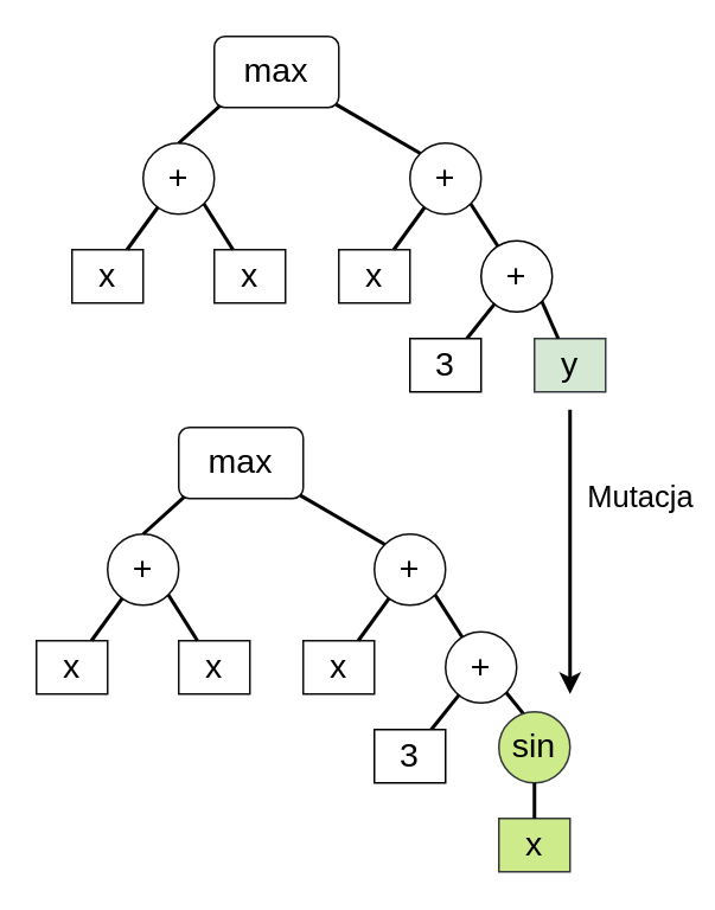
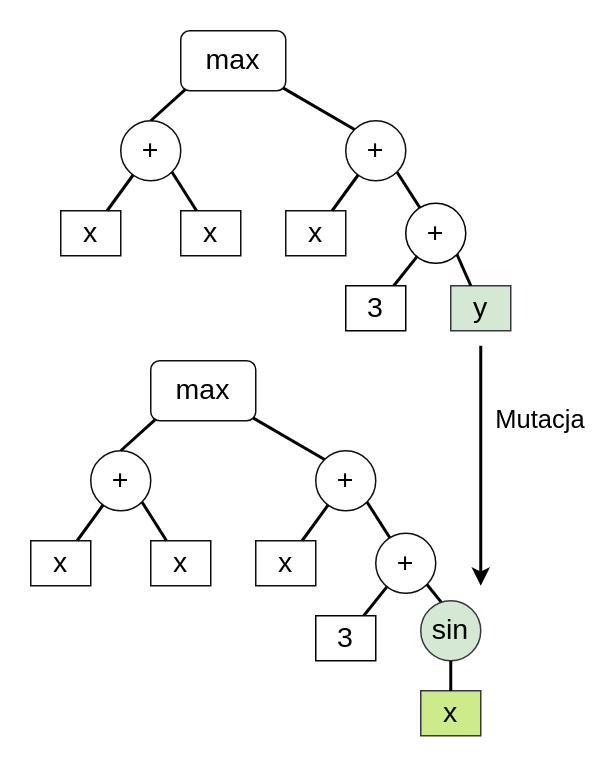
  <mxCell id="0" />
  <mxCell id="1" parent="0" />
  <mxCell id="2" value="max" style="rounded=1;whiteSpace=wrap;html=1;shadow=0;glass=0;sketch=0;strokeColor=#0F0F0F;fillColor=none;gradientColor=none;fontSize=19;align=center;" vertex="1" parent="1"><mxGeometry x="120" y="20" width="70" height="40" as="geometry" /></mxCell>
  <mxCell id="3" value="+" style="ellipse;whiteSpace=wrap;html=1;aspect=fixed;rounded=0;shadow=0;glass=0;sketch=0;strokeColor=#0F0F0F;fillColor=none;gradientColor=none;fontSize=19;align=center;" vertex="1" parent="1"><mxGeometry x="80" y="80" width="40" height="40" as="geometry" /></mxCell>
  <mxCell id="4" value="" style="endArrow=none;html=1;strokeColor=#000000;strokeWidth=2;fontSize=19;align=left;" edge="1" parent="1" source="5" target="3"><mxGeometry width="50" height="50" relative="1" as="geometry"><mxPoint x="-43" y="90" as="sourcePoint" /><mxPoint x="7" y="40" as="targetPoint" /></mxGeometry></mxCell>
  <mxCell id="5" value="x" style="rounded=0;whiteSpace=wrap;html=1;shadow=0;glass=0;sketch=0;strokeColor=#0F0F0F;fillColor=none;gradientColor=none;fontSize=19;align=center;" vertex="1" parent="1"><mxGeometry x="40" y="140" width="40" height="30" as="geometry" /></mxCell>
  <mxCell id="6" value="x" style="rounded=0;whiteSpace=wrap;html=1;shadow=0;glass=0;sketch=0;strokeColor=#0F0F0F;fillColor=none;gradientColor=none;fontSize=19;align=center;" vertex="1" parent="1"><mxGeometry x="120" y="140" width="40" height="30" as="geometry" /></mxCell>
  <mxCell id="7" value="" style="endArrow=none;html=1;strokeColor=#000000;strokeWidth=2;fontSize=19;align=left;entryX=1;entryY=1;entryDx=0;entryDy=0;" edge="1" parent="1" source="6" target="3"><mxGeometry width="50" height="50" relative="1" as="geometry"><mxPoint x="81.535" y="160" as="sourcePoint" /><mxPoint x="107.799" y="125.847" as="targetPoint" /></mxGeometry></mxCell>
  <mxCell id="8" value="+" style="ellipse;whiteSpace=wrap;html=1;aspect=fixed;rounded=0;shadow=0;glass=0;sketch=0;strokeColor=#0F0F0F;fillColor=none;gradientColor=none;fontSize=19;align=center;" vertex="1" parent="1"><mxGeometry x="230" y="80" width="40" height="40" as="geometry" /></mxCell>
  <mxCell id="9" value="" style="endArrow=none;html=1;strokeColor=#000000;strokeWidth=2;fontSize=19;align=left;" edge="1" parent="1" source="10" target="8"><mxGeometry width="50" height="50" relative="1" as="geometry"><mxPoint x="127" y="90" as="sourcePoint" /><mxPoint x="177" y="40" as="targetPoint" /></mxGeometry></mxCell>
  <mxCell id="10" value="x" style="rounded=0;whiteSpace=wrap;html=1;shadow=0;glass=0;sketch=0;strokeColor=#0F0F0F;fillColor=none;gradientColor=none;fontSize=19;align=center;" vertex="1" parent="1"><mxGeometry x="190" y="140" width="40" height="30" as="geometry" /></mxCell>
  <mxCell id="11" value="" style="endArrow=none;html=1;strokeColor=#000000;strokeWidth=2;fontSize=19;align=left;entryX=1;entryY=1;entryDx=0;entryDy=0;" edge="1" parent="1" source="12" target="8"><mxGeometry width="50" height="50" relative="1" as="geometry"><mxPoint x="306.812" y="139.964" as="sourcePoint" /><mxPoint x="277.799" y="125.847" as="targetPoint" /></mxGeometry></mxCell>
  <mxCell id="12" value="+" style="ellipse;whiteSpace=wrap;html=1;aspect=fixed;rounded=0;shadow=0;glass=0;sketch=0;fontSize=19;align=center;" vertex="1" parent="1"><mxGeometry x="270" y="135" width="40" height="40" as="geometry" /></mxCell>
  <mxCell id="13" value="" style="endArrow=none;html=1;strokeColor=#000000;strokeWidth=2;fontSize=19;align=left;" edge="1" parent="1" source="14" target="12"><mxGeometry width="50" height="50" relative="1" as="geometry"><mxPoint x="177" y="190" as="sourcePoint" /><mxPoint x="227" y="140" as="targetPoint" /></mxGeometry></mxCell>
  <mxCell id="14" value="3" style="rounded=0;whiteSpace=wrap;html=1;shadow=0;glass=0;sketch=0;fontSize=19;align=center;" vertex="1" parent="1"><mxGeometry x="230" y="190" width="40" height="30" as="geometry" /></mxCell>
  <mxCell id="15" value="y" style="rounded=0;whiteSpace=wrap;html=1;shadow=0;glass=0;sketch=0;strokeColor=#36393d;fillColor=#d5e8d4;fontSize=19;align=center;" vertex="1" parent="1"><mxGeometry x="300" y="190" width="40" height="30" as="geometry" /></mxCell>
  <mxCell id="16" value="" style="endArrow=none;html=1;strokeColor=#000000;strokeWidth=2;fontSize=19;align=left;entryX=1;entryY=1;entryDx=0;entryDy=0;" edge="1" parent="1" source="15" target="12"><mxGeometry width="50" height="50" relative="1" as="geometry"><mxPoint x="301.535" y="260" as="sourcePoint" /><mxPoint x="327.799" y="225.847" as="targetPoint" /></mxGeometry></mxCell>
  <mxCell id="17" value="" style="endArrow=none;html=1;strokeColor=#000000;strokeWidth=2;fontSize=19;align=left;exitX=0.5;exitY=0;exitDx=0;exitDy=0;entryX=0.042;entryY=0.982;entryDx=0;entryDy=0;entryPerimeter=0;" edge="1" parent="1" source="3" target="2"><mxGeometry width="50" height="50" relative="1" as="geometry"><mxPoint x="230" y="110" as="sourcePoint" /><mxPoint x="280" y="60" as="targetPoint" /></mxGeometry></mxCell>
  <mxCell id="18" value="" style="endArrow=none;html=1;strokeColor=#000000;strokeWidth=2;fontSize=19;align=left;exitX=0;exitY=0;exitDx=0;exitDy=0;entryX=0.977;entryY=0.956;entryDx=0;entryDy=0;entryPerimeter=0;" edge="1" parent="1" source="8" target="2"><mxGeometry width="50" height="50" relative="1" as="geometry"><mxPoint x="110" y="90" as="sourcePoint" /><mxPoint x="190" y="70" as="targetPoint" /></mxGeometry></mxCell>
  <mxCell id="19" value="max" style="rounded=1;whiteSpace=wrap;html=1;shadow=0;glass=0;sketch=0;strokeColor=#0F0F0F;fillColor=none;gradientColor=none;fontSize=19;align=center;" vertex="1" parent="1"><mxGeometry x="100" y="240" width="70" height="40" as="geometry" /></mxCell>
  <mxCell id="20" value="+" style="ellipse;whiteSpace=wrap;html=1;aspect=fixed;rounded=0;shadow=0;glass=0;sketch=0;strokeColor=#0F0F0F;fillColor=none;gradientColor=none;fontSize=19;align=center;" vertex="1" parent="1"><mxGeometry x="60" y="300" width="40" height="40" as="geometry" /></mxCell>
  <mxCell id="21" value="" style="endArrow=none;html=1;strokeColor=#000000;strokeWidth=2;fontSize=19;align=left;" edge="1" parent="1" source="22" target="20"><mxGeometry width="50" height="50" relative="1" as="geometry"><mxPoint x="-63" y="310" as="sourcePoint" /><mxPoint x="-13" y="260" as="targetPoint" /></mxGeometry></mxCell>
  <mxCell id="22" value="x" style="rounded=0;whiteSpace=wrap;html=1;shadow=0;glass=0;sketch=0;strokeColor=#0F0F0F;fillColor=none;gradientColor=none;fontSize=19;align=center;" vertex="1" parent="1"><mxGeometry x="20" y="360" width="40" height="30" as="geometry" /></mxCell>
  <mxCell id="23" value="x" style="rounded=0;whiteSpace=wrap;html=1;shadow=0;glass=0;sketch=0;strokeColor=#0F0F0F;fillColor=none;gradientColor=none;fontSize=19;align=center;" vertex="1" parent="1"><mxGeometry x="100" y="360" width="40" height="30" as="geometry" /></mxCell>
  <mxCell id="24" value="" style="endArrow=none;html=1;strokeColor=#000000;strokeWidth=2;fontSize=19;align=left;entryX=1;entryY=1;entryDx=0;entryDy=0;" edge="1" parent="1" source="23" target="20"><mxGeometry width="50" height="50" relative="1" as="geometry"><mxPoint x="61.535" y="380" as="sourcePoint" /><mxPoint x="87.799" y="345.847" as="targetPoint" /></mxGeometry></mxCell>
  <mxCell id="25" value="+" style="ellipse;whiteSpace=wrap;html=1;aspect=fixed;rounded=0;shadow=0;glass=0;sketch=0;strokeColor=#0F0F0F;fillColor=none;gradientColor=none;fontSize=19;align=center;" vertex="1" parent="1"><mxGeometry x="210" y="300" width="40" height="40" as="geometry" /></mxCell>
  <mxCell id="26" value="" style="endArrow=none;html=1;strokeColor=#000000;strokeWidth=2;fontSize=19;align=left;" edge="1" parent="1" source="27" target="25"><mxGeometry width="50" height="50" relative="1" as="geometry"><mxPoint x="107" y="310" as="sourcePoint" /><mxPoint x="157" y="260" as="targetPoint" /></mxGeometry></mxCell>
  <mxCell id="27" value="x" style="rounded=0;whiteSpace=wrap;html=1;shadow=0;glass=0;sketch=0;strokeColor=#0F0F0F;fillColor=none;gradientColor=none;fontSize=19;align=center;" vertex="1" parent="1"><mxGeometry x="170" y="360" width="40" height="30" as="geometry" /></mxCell>
  <mxCell id="28" value="" style="endArrow=none;html=1;strokeColor=#000000;strokeWidth=2;fontSize=19;align=left;entryX=1;entryY=1;entryDx=0;entryDy=0;" edge="1" parent="1" source="29" target="25"><mxGeometry width="50" height="50" relative="1" as="geometry"><mxPoint x="286.812" y="359.964" as="sourcePoint" /><mxPoint x="257.799" y="345.847" as="targetPoint" /></mxGeometry></mxCell>
  <mxCell id="29" value="+" style="ellipse;whiteSpace=wrap;html=1;aspect=fixed;rounded=0;shadow=0;glass=0;sketch=0;strokeColor=#0F0F0F;fillColor=none;gradientColor=none;fontSize=19;align=center;" vertex="1" parent="1"><mxGeometry x="250" y="355" width="40" height="40" as="geometry" /></mxCell>
  <mxCell id="30" value="" style="endArrow=none;html=1;strokeColor=#000000;strokeWidth=2;fontSize=19;align=left;" edge="1" parent="1" source="31" target="29"><mxGeometry width="50" height="50" relative="1" as="geometry"><mxPoint x="157" y="410" as="sourcePoint" /><mxPoint x="207" y="360" as="targetPoint" /></mxGeometry></mxCell>
  <mxCell id="31" value="3" style="rounded=0;whiteSpace=wrap;html=1;shadow=0;glass=0;sketch=0;fontSize=19;align=center;" vertex="1" parent="1"><mxGeometry x="210" y="410" width="40" height="30" as="geometry" /></mxCell>
  <mxCell id="32" value="" style="endArrow=none;html=1;strokeColor=#000000;strokeWidth=2;fontSize=19;align=left;entryX=1;entryY=1;entryDx=0;entryDy=0;exitX=0.351;exitY=0.035;exitDx=0;exitDy=0;exitPerimeter=0;" edge="1" parent="1" source="35" target="29"><mxGeometry width="50" height="50" relative="1" as="geometry"><mxPoint x="293.366" y="410" as="sourcePoint" /><mxPoint x="307.799" y="445.847" as="targetPoint" /></mxGeometry></mxCell>
  <mxCell id="33" value="" style="endArrow=none;html=1;strokeColor=#000000;strokeWidth=2;fontSize=19;align=left;exitX=0.5;exitY=0;exitDx=0;exitDy=0;entryX=0.042;entryY=0.982;entryDx=0;entryDy=0;entryPerimeter=0;" edge="1" parent="1" source="20" target="19"><mxGeometry width="50" height="50" relative="1" as="geometry"><mxPoint x="210" y="330" as="sourcePoint" /><mxPoint x="260" y="280" as="targetPoint" /></mxGeometry></mxCell>
  <mxCell id="34" value="" style="endArrow=none;html=1;strokeColor=#000000;strokeWidth=2;fontSize=19;align=left;exitX=0;exitY=0;exitDx=0;exitDy=0;entryX=0.977;entryY=0.956;entryDx=0;entryDy=0;entryPerimeter=0;" edge="1" parent="1" source="25" target="19"><mxGeometry width="50" height="50" relative="1" as="geometry"><mxPoint x="90" y="310" as="sourcePoint" /><mxPoint x="170" y="290" as="targetPoint" /></mxGeometry></mxCell>
- <mxCell id="35" value="sin" style="ellipse;whiteSpace=wrap;html=1;aspect=fixed;rounded=0;shadow=0;glass=0;sketch=0;strokeColor=#36393d;fillColor=#cdeb8b;fontSize=19;align=center;" vertex="1" parent="1"><mxGeometry x="280" y="400" width="40" height="40" as="geometry" /></mxCell>
+ <mxCell id="35" value="sin" style="ellipse;whiteSpace=wrap;html=1;aspect=fixed;rounded=0;shadow=0;glass=0;sketch=0;strokeColor=#36393d;fillColor=#d5e8d4;fontSize=19;align=center;" vertex="1" parent="1"><mxGeometry x="280" y="400" width="40" height="40" as="geometry" /></mxCell>
  <mxCell id="36" value="x" style="rounded=0;whiteSpace=wrap;html=1;shadow=0;glass=0;sketch=0;strokeColor=#36393d;fillColor=#cdeb8b;fontSize=19;align=center;" vertex="1" parent="1"><mxGeometry x="280" y="460" width="40" height="30" as="geometry" /></mxCell>
  <mxCell id="37" value="" style="endArrow=none;html=1;strokeColor=#000000;strokeWidth=2;fontSize=17;align=left;exitX=0.5;exitY=0;exitDx=0;exitDy=0;entryX=0.5;entryY=1;entryDx=0;entryDy=0;" edge="1" parent="1" source="36" target="35"><mxGeometry width="50" height="50" relative="1" as="geometry"><mxPoint x="260" y="440" as="sourcePoint" /><mxPoint x="310" y="390" as="targetPoint" /></mxGeometry></mxCell>
  <mxCell id="38" value="" style="endArrow=classic;html=1;strokeColor=#000000;strokeWidth=2;fontSize=17;align=left;" edge="1" parent="1"><mxGeometry width="50" height="50" relative="1" as="geometry"><mxPoint x="320" y="230" as="sourcePoint" /><mxPoint x="320" y="390" as="targetPoint" /></mxGeometry></mxCell>
  <mxCell id="39" value="Mutacja" style="text;html=1;strokeColor=none;fillColor=none;align=center;verticalAlign=middle;whiteSpace=wrap;rounded=0;shadow=0;glass=0;sketch=0;fontSize=17;" vertex="1" parent="1"><mxGeometry x="340" y="270" width="40" height="20" as="geometry" /></mxCell>
